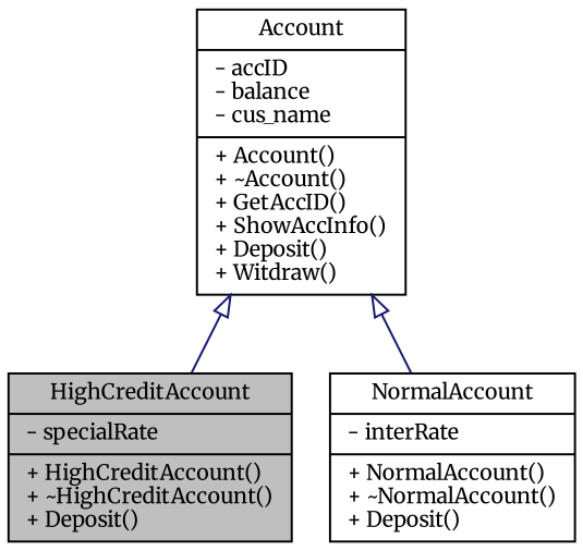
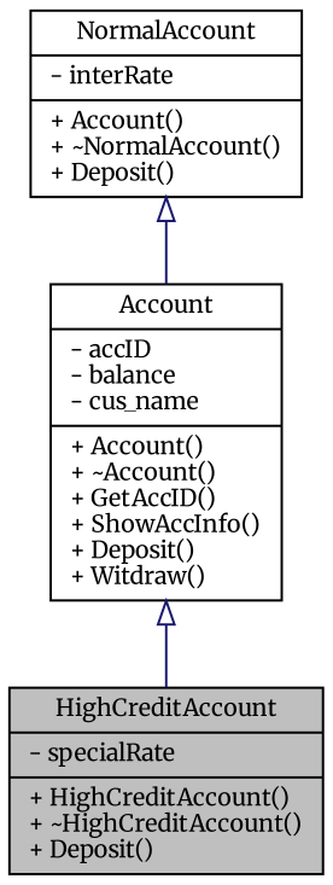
  digraph {
    fontname=Merriweather
    node [color=black fillcolor=white fontname=Merriweather fontsize=10 shape=record style=filled]
    edge [arrowtail=onormal color=midnightblue dir=back fontname=Merriweather fontsize=10 labelfontname=Helvetica labelfontsize=10 style=solid]
    n1 [fillcolor=grey75 fontcolor=black height=0.2 label="{HighCreditAccount\n|- specialRate\l|+ HighCreditAccount()\l+ ~HighCreditAccount()\l+ Deposit()\l}" width=0.4]
-   n2 [height=0.2 label="{NormalAccount\n|- interRate\l|+ NormalAccount()\l+ ~NormalAccount()\l+ Deposit()\l}" width=0.4]
+   n2 [height=0.2 label="{NormalAccount\n|- interRate\l|+ Account()\l+ ~NormalAccount()\l+ Deposit()\l}" width=0.4]
    n3 [height=0.2 label="{Account\n|- accID\l- balance\l- cus_name\l|+ Account()\l+ ~Account()\l+ GetAccID()\l+ ShowAccInfo()\l+ Deposit()\l+ Witdraw()\l}" width=0.4]
    n3 -> n1
-   n3 -> n2
+   n2 -> n3
  }
